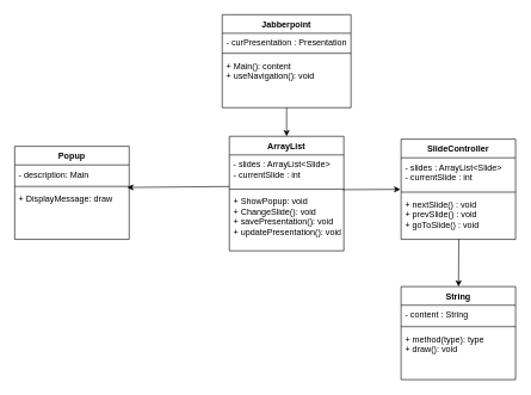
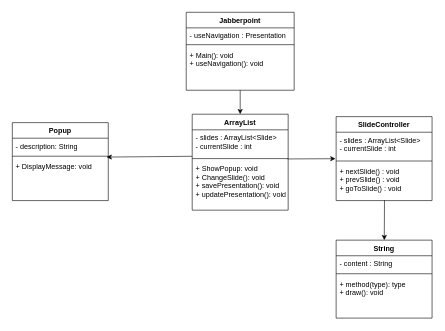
  <mxCell id="0" />
  <mxCell id="1" parent="0" />
  <mxCell id="2" value="Jabberpoint" style="swimlane;fontStyle=1;align=center;verticalAlign=top;childLayout=stackLayout;horizontal=1;startSize=26;horizontalStack=0;resizeParent=1;resizeParentMax=0;resizeLast=0;collapsible=1;marginBottom=0;" parent="1" vertex="1"><mxGeometry x="310" y="20" width="180" height="130" as="geometry" /></mxCell>
- <mxCell id="3" value="- curPresentation : Presentation" style="text;strokeColor=none;fillColor=none;align=left;verticalAlign=top;spacingLeft=4;spacingRight=4;overflow=hidden;rotatable=0;points=[[0,0.5],[1,0.5]];portConstraint=eastwest;" parent="2" vertex="1"><mxGeometry y="26" width="180" height="24" as="geometry" /></mxCell>
+ <mxCell id="3" value="- useNavigation : Presentation" style="text;strokeColor=none;fillColor=none;align=left;verticalAlign=top;spacingLeft=4;spacingRight=4;overflow=hidden;rotatable=0;points=[[0,0.5],[1,0.5]];portConstraint=eastwest;" parent="2" vertex="1"><mxGeometry y="26" width="180" height="24" as="geometry" /></mxCell>
  <mxCell id="4" value="" style="line;strokeWidth=1;fillColor=none;align=left;verticalAlign=middle;spacingTop=-1;spacingLeft=3;spacingRight=3;rotatable=0;labelPosition=right;points=[];portConstraint=eastwest;" parent="2" vertex="1"><mxGeometry y="50" width="180" height="8" as="geometry" /></mxCell>
- <mxCell id="5" value="+ Main(): content&#10;+ useNavigation(): void&#10;" style="text;strokeColor=none;fillColor=none;align=left;verticalAlign=top;spacingLeft=4;spacingRight=4;overflow=hidden;rotatable=0;points=[[0,0.5],[1,0.5]];portConstraint=eastwest;" parent="2" vertex="1"><mxGeometry y="58" width="180" height="72" as="geometry" /></mxCell>
+ <mxCell id="5" value="+ Main(): void&#10;+ useNavigation(): void&#10;" style="text;strokeColor=none;fillColor=none;align=left;verticalAlign=top;spacingLeft=4;spacingRight=4;overflow=hidden;rotatable=0;points=[[0,0.5],[1,0.5]];portConstraint=eastwest;" parent="2" vertex="1"><mxGeometry y="58" width="180" height="72" as="geometry" /></mxCell>
  <mxCell id="6" value="String" style="swimlane;fontStyle=1;align=center;verticalAlign=top;childLayout=stackLayout;horizontal=1;startSize=26;horizontalStack=0;resizeParent=1;resizeParentMax=0;resizeLast=0;collapsible=1;marginBottom=0;" parent="1" vertex="1"><mxGeometry x="560" y="400" width="160" height="130" as="geometry" /></mxCell>
  <mxCell id="7" value="- content : String" style="text;strokeColor=none;fillColor=none;align=left;verticalAlign=top;spacingLeft=4;spacingRight=4;overflow=hidden;rotatable=0;points=[[0,0.5],[1,0.5]];portConstraint=eastwest;" parent="6" vertex="1"><mxGeometry y="26" width="160" height="26" as="geometry" /></mxCell>
  <mxCell id="8" value="" style="line;strokeWidth=1;fillColor=none;align=left;verticalAlign=middle;spacingTop=-1;spacingLeft=3;spacingRight=3;rotatable=0;labelPosition=right;points=[];portConstraint=eastwest;" parent="6" vertex="1"><mxGeometry y="52" width="160" height="8" as="geometry" /></mxCell>
  <mxCell id="9" value="+ method(type): type&#10;+ draw(): void" style="text;strokeColor=none;fillColor=none;align=left;verticalAlign=top;spacingLeft=4;spacingRight=4;overflow=hidden;rotatable=0;points=[[0,0.5],[1,0.5]];portConstraint=eastwest;" parent="6" vertex="1"><mxGeometry y="60" width="160" height="70" as="geometry" /></mxCell>
  <mxCell id="10" value="SlideController" style="swimlane;fontStyle=1;align=center;verticalAlign=top;childLayout=stackLayout;horizontal=1;startSize=26;horizontalStack=0;resizeParent=1;resizeParentMax=0;resizeLast=0;collapsible=1;marginBottom=0;" parent="1" vertex="1"><mxGeometry x="560" y="194" width="160" height="140" as="geometry" /></mxCell>
  <mxCell id="11" value="- slides : ArrayList&lt;Slide&gt;&#10;- currentSlide : int" style="text;strokeColor=none;fillColor=none;align=left;verticalAlign=top;spacingLeft=4;spacingRight=4;overflow=hidden;rotatable=0;points=[[0,0.5],[1,0.5]];portConstraint=eastwest;" parent="10" vertex="1"><mxGeometry y="26" width="160" height="44" as="geometry" /></mxCell>
  <mxCell id="12" value="" style="line;strokeWidth=1;fillColor=none;align=left;verticalAlign=middle;spacingTop=-1;spacingLeft=3;spacingRight=3;rotatable=0;labelPosition=right;points=[];portConstraint=eastwest;" parent="10" vertex="1"><mxGeometry y="70" width="160" height="8" as="geometry" /></mxCell>
  <mxCell id="13" value="+ nextSlide() : void&#10;+ prevSlide() : void&#10;+ goToSlide() : void" style="text;strokeColor=none;fillColor=none;align=left;verticalAlign=top;spacingLeft=4;spacingRight=4;overflow=hidden;rotatable=0;points=[[0,0.5],[1,0.5]];portConstraint=eastwest;" parent="10" vertex="1"><mxGeometry y="78" width="160" height="62" as="geometry" /></mxCell>
  <mxCell id="14" value="" style="endArrow=classic;html=1;rounded=0;exitX=0.504;exitY=0.99;exitDx=0;exitDy=0;exitPerimeter=0;" parent="1" source="13" target="6" edge="1"><mxGeometry width="50" height="50" relative="1" as="geometry"><mxPoint x="390" y="380" as="sourcePoint" /><mxPoint x="440" y="330" as="targetPoint" /></mxGeometry></mxCell>
  <mxCell id="15" value="" style="endArrow=classic;html=1;rounded=0;exitX=0;exitY=1.003;exitDx=0;exitDy=0;exitPerimeter=0;entryX=0.983;entryY=0.681;entryDx=0;entryDy=0;entryPerimeter=0;" parent="1" source="17" target="24" edge="1"><mxGeometry width="50" height="50" relative="1" as="geometry"><mxPoint x="230" y="80" as="sourcePoint" /><mxPoint x="200" y="261" as="targetPoint" /></mxGeometry></mxCell>
  <mxCell id="16" value="ArrayList" style="swimlane;fontStyle=1;align=center;verticalAlign=top;childLayout=stackLayout;horizontal=1;startSize=26;horizontalStack=0;resizeParent=1;resizeParentMax=0;resizeLast=0;collapsible=1;marginBottom=0;" parent="1" vertex="1"><mxGeometry x="320" y="190" width="160" height="160" as="geometry" /></mxCell>
  <mxCell id="17" value="- slides : ArrayList&lt;Slide&gt;&#10;- currentSlide : int" style="text;strokeColor=none;fillColor=none;align=left;verticalAlign=top;spacingLeft=4;spacingRight=4;overflow=hidden;rotatable=0;points=[[0,0.5],[1,0.5]];portConstraint=eastwest;" parent="16" vertex="1"><mxGeometry y="26" width="160" height="44" as="geometry" /></mxCell>
  <mxCell id="18" value="" style="line;strokeWidth=1;fillColor=none;align=left;verticalAlign=middle;spacingTop=-1;spacingLeft=3;spacingRight=3;rotatable=0;labelPosition=right;points=[];portConstraint=eastwest;" parent="16" vertex="1"><mxGeometry y="70" width="160" height="8" as="geometry" /></mxCell>
  <mxCell id="19" value="+ ShowPopup: void&#10;+ ChangeSlide(): void&#10;+ savePresentation(): void&#10;+ updatePresentation(): void" style="text;strokeColor=none;fillColor=none;align=left;verticalAlign=top;spacingLeft=4;spacingRight=4;overflow=hidden;rotatable=0;points=[[0,0.5],[1,0.5]];portConstraint=eastwest;" parent="16" vertex="1"><mxGeometry y="78" width="160" height="82" as="geometry" /></mxCell>
  <mxCell id="20" value="" style="endArrow=classic;html=1;rounded=0;" parent="1" target="16" edge="1"><mxGeometry width="50" height="50" relative="1" as="geometry"><mxPoint x="400" y="150" as="sourcePoint" /><mxPoint x="220" y="270.85" as="targetPoint" /></mxGeometry></mxCell>
  <mxCell id="21" value="" style="endArrow=classic;html=1;rounded=0;entryX=-0.007;entryY=1.003;entryDx=0;entryDy=0;entryPerimeter=0;exitX=0.993;exitY=1.104;exitDx=0;exitDy=0;exitPerimeter=0;" parent="1" source="17" target="11" edge="1"><mxGeometry width="50" height="50" relative="1" as="geometry"><mxPoint x="330" y="270.132" as="sourcePoint" /><mxPoint x="220" y="270.85" as="targetPoint" /></mxGeometry></mxCell>
  <mxCell id="22" value="Popup" style="swimlane;fontStyle=1;align=center;verticalAlign=top;childLayout=stackLayout;horizontal=1;startSize=26;horizontalStack=0;resizeParent=1;resizeParentMax=0;resizeLast=0;collapsible=1;marginBottom=0;" parent="1" vertex="1"><mxGeometry x="20" y="204" width="160" height="130" as="geometry" /></mxCell>
- <mxCell id="23" value="- description: Main" style="text;strokeColor=none;fillColor=none;align=left;verticalAlign=top;spacingLeft=4;spacingRight=4;overflow=hidden;rotatable=0;points=[[0,0.5],[1,0.5]];portConstraint=eastwest;" parent="22" vertex="1"><mxGeometry y="26" width="160" height="26" as="geometry" /></mxCell>
+ <mxCell id="23" value="- description: String" style="text;strokeColor=none;fillColor=none;align=left;verticalAlign=top;spacingLeft=4;spacingRight=4;overflow=hidden;rotatable=0;points=[[0,0.5],[1,0.5]];portConstraint=eastwest;" parent="22" vertex="1"><mxGeometry y="26" width="160" height="26" as="geometry" /></mxCell>
  <mxCell id="24" value="" style="line;strokeWidth=1;fillColor=none;align=left;verticalAlign=middle;spacingTop=-1;spacingLeft=3;spacingRight=3;rotatable=0;labelPosition=right;points=[];portConstraint=eastwest;" parent="22" vertex="1"><mxGeometry y="52" width="160" height="8" as="geometry" /></mxCell>
- <mxCell id="25" value="+ DisplayMessage: draw" style="text;strokeColor=none;fillColor=none;align=left;verticalAlign=top;spacingLeft=4;spacingRight=4;overflow=hidden;rotatable=0;points=[[0,0.5],[1,0.5]];portConstraint=eastwest;" parent="22" vertex="1"><mxGeometry y="60" width="160" height="70" as="geometry" /></mxCell>
+ <mxCell id="25" value="+ DisplayMessage: void" style="text;strokeColor=none;fillColor=none;align=left;verticalAlign=top;spacingLeft=4;spacingRight=4;overflow=hidden;rotatable=0;points=[[0,0.5],[1,0.5]];portConstraint=eastwest;" parent="22" vertex="1"><mxGeometry y="60" width="160" height="70" as="geometry" /></mxCell>
